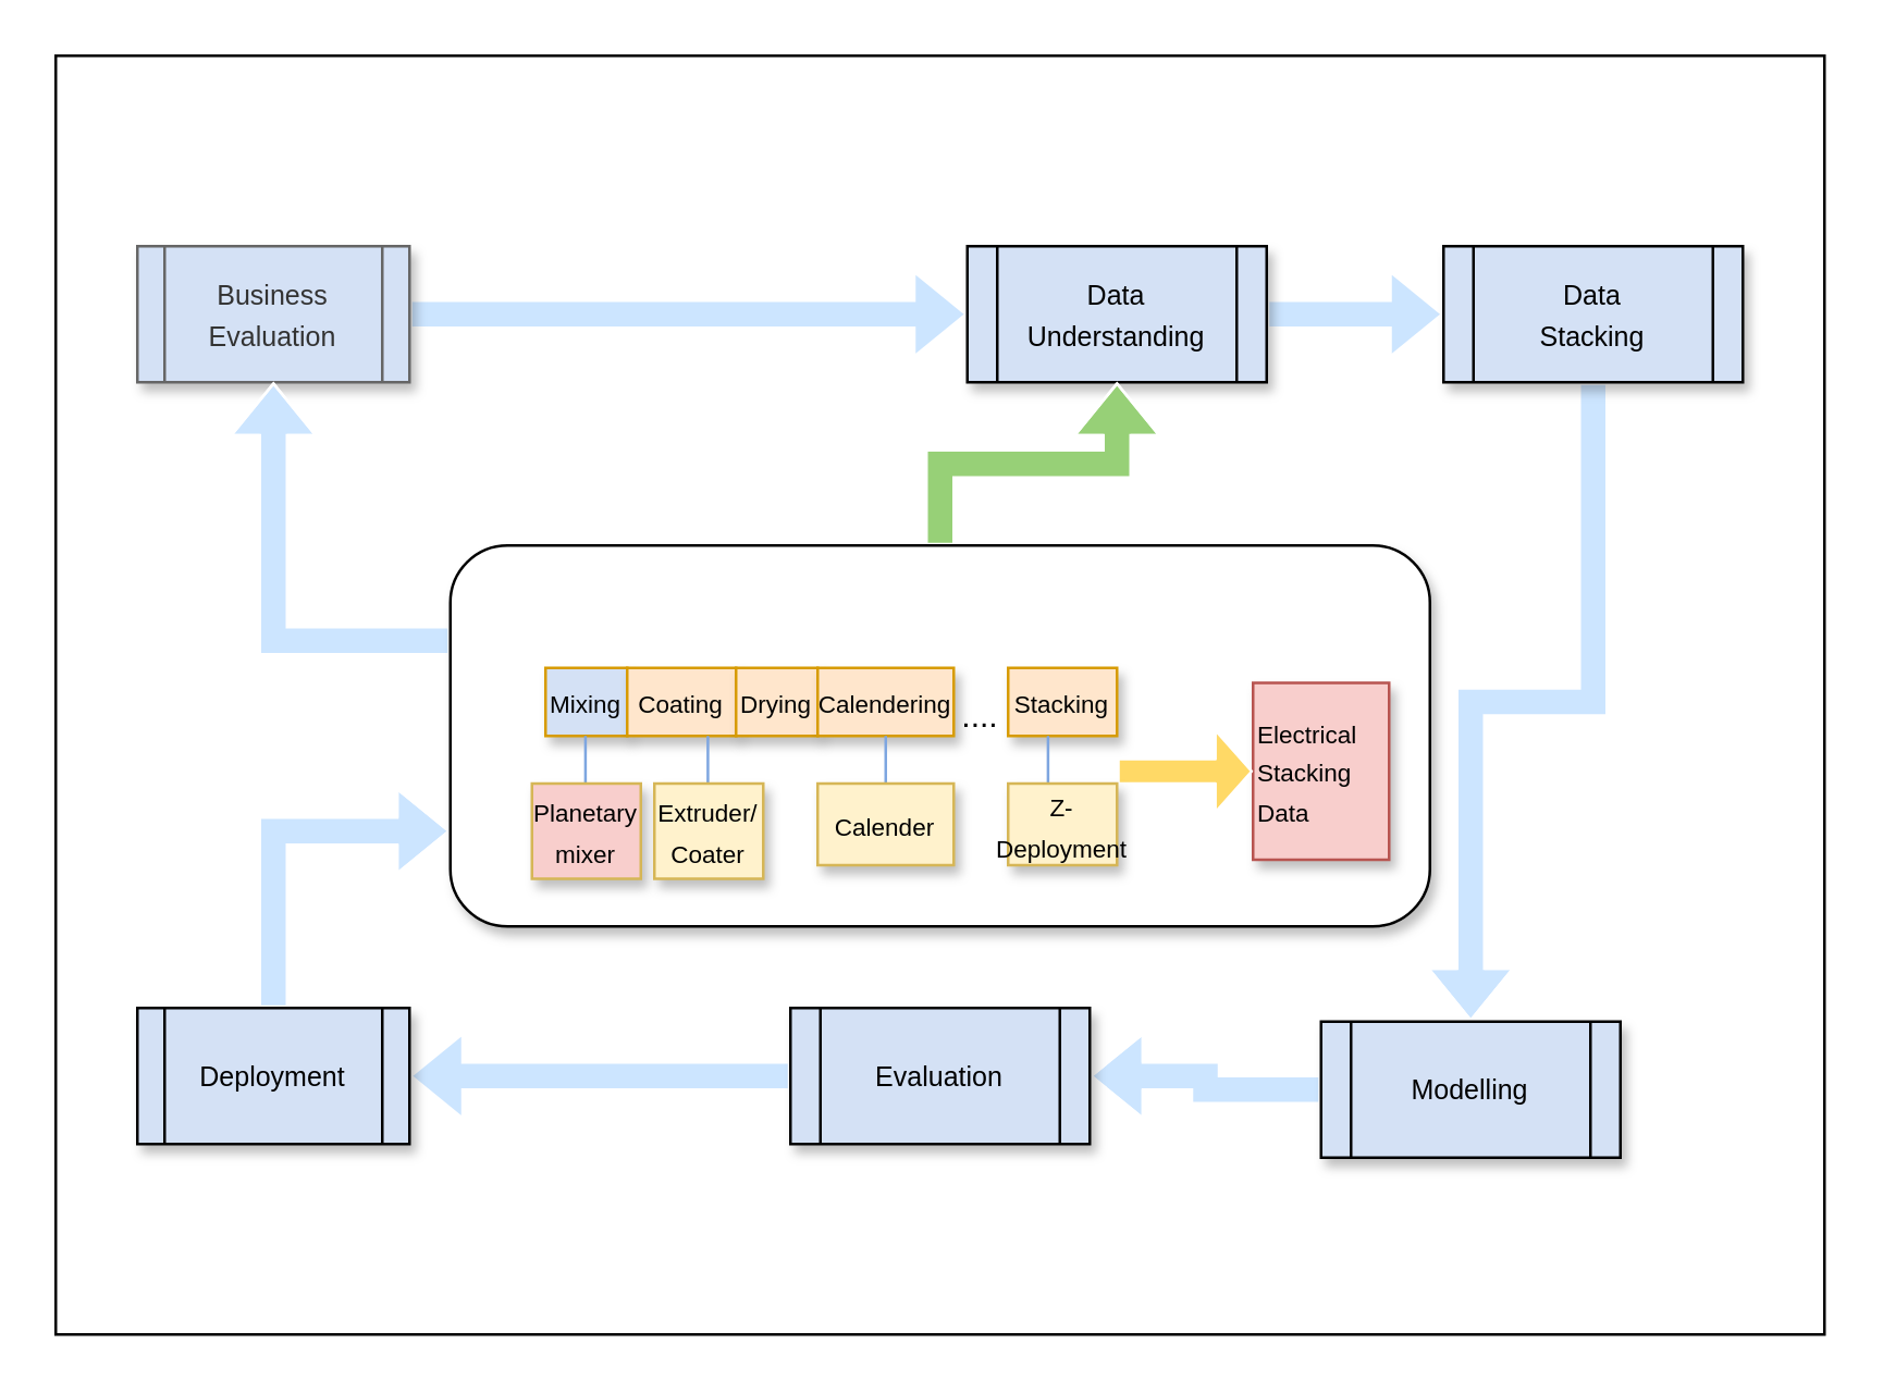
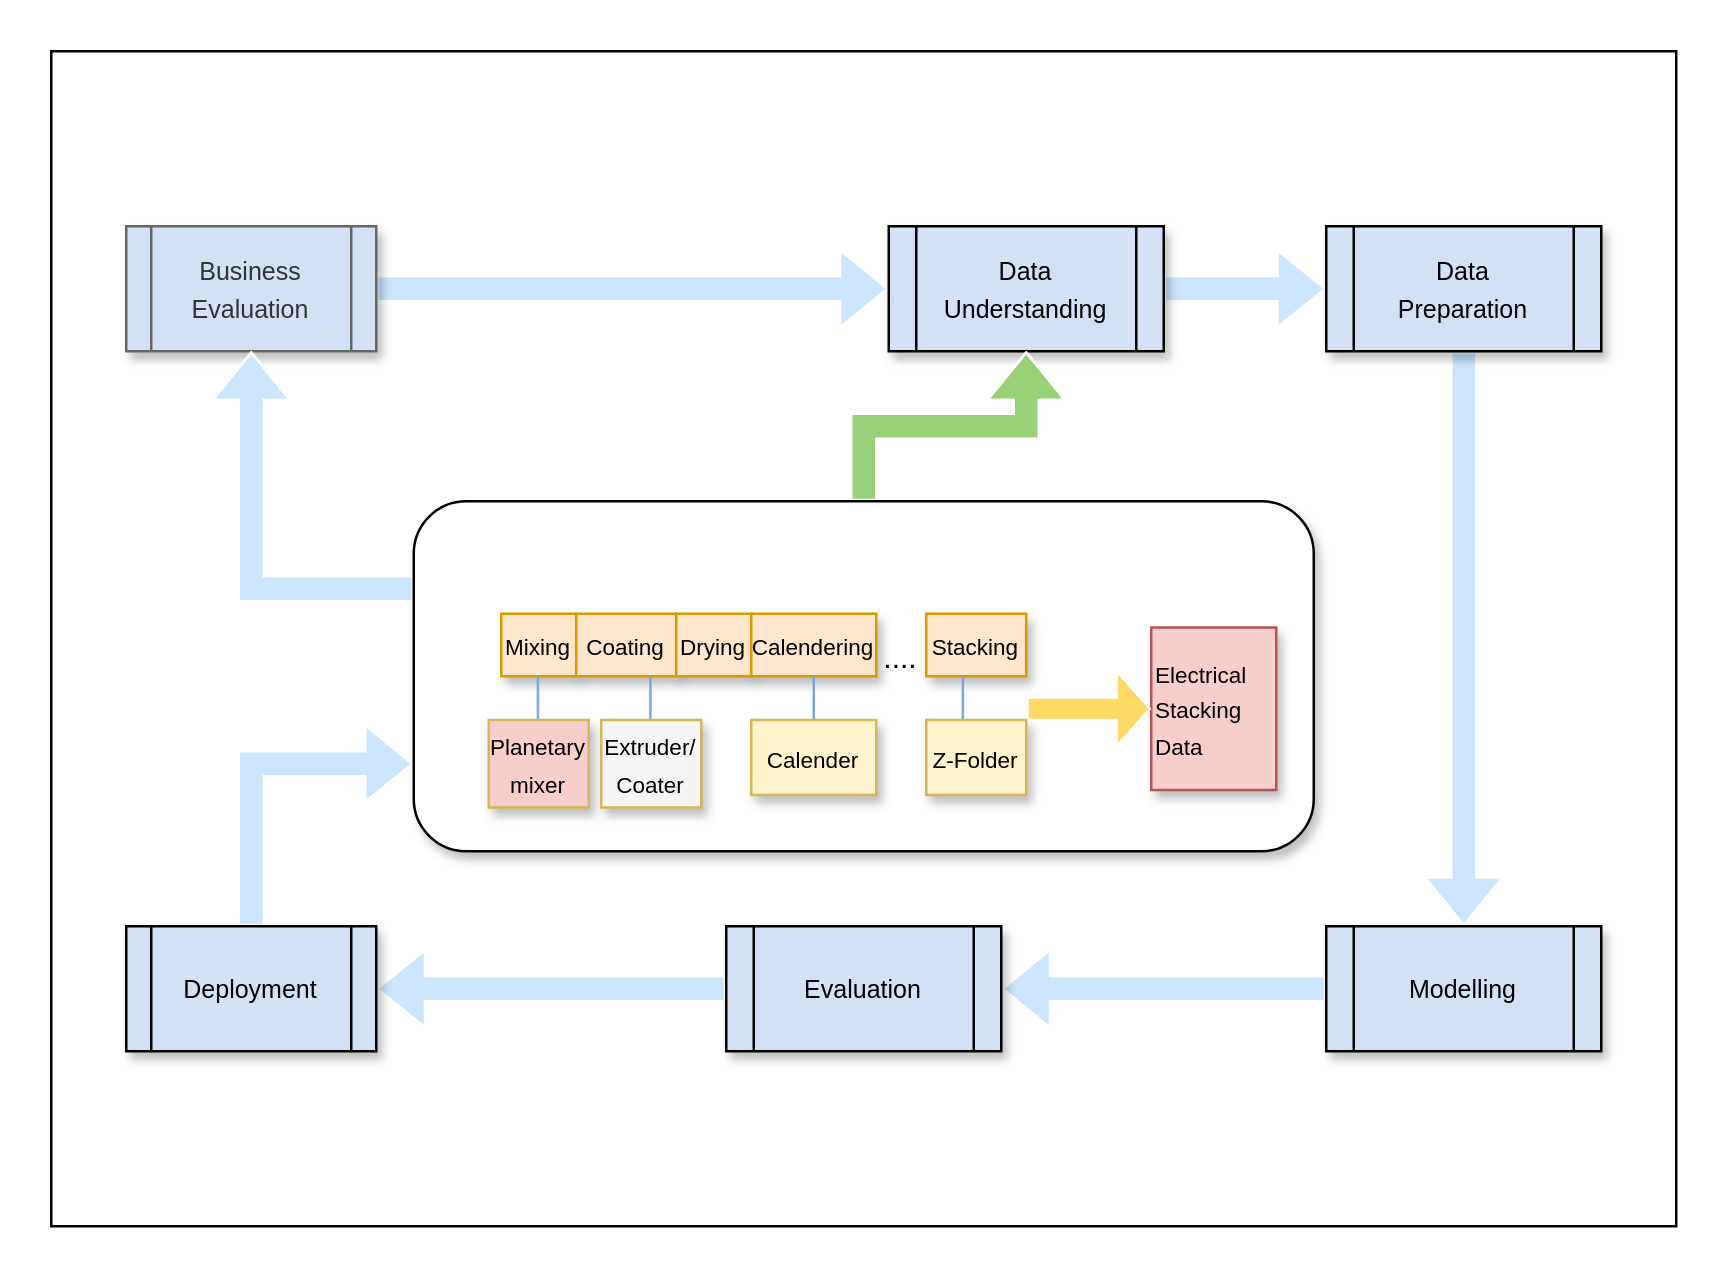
  <mxCell id="0" />
  <mxCell id="1" parent="0" />
  <mxCell id="2" value="" style="rounded=0;whiteSpace=wrap;html=1;" vertex="1" parent="1"><mxGeometry x="20" y="20" width="650" height="470" as="geometry" /></mxCell>
  <mxCell id="3" value="" style="edgeStyle=orthogonalEdgeStyle;rounded=0;orthogonalLoop=1;jettySize=auto;html=1;shape=flexArrow;fillColor=#CCE5FF;strokeColor=#FFFFFF;" edge="1" parent="1" source="4" target="6"><mxGeometry relative="1" as="geometry" /></mxCell>
  <mxCell id="4" value="&lt;font style=&quot;font-size: 10px&quot;&gt;Business Evaluation&lt;/font&gt;" style="shape=process;whiteSpace=wrap;html=1;backgroundOutline=1;fillColor=#D4E1F5;strokeColor=#666666;fontColor=#333333;shadow=1;" vertex="1" parent="1"><mxGeometry x="50" y="90" width="100" height="50" as="geometry" /></mxCell>
  <mxCell id="5" value="" style="edgeStyle=orthogonalEdgeStyle;rounded=0;orthogonalLoop=1;jettySize=auto;html=1;shape=flexArrow;fillColor=#CCE5FF;strokeColor=#FFFFFF;" edge="1" parent="1" source="6" target="8"><mxGeometry relative="1" as="geometry" /></mxCell>
  <mxCell id="6" value="&lt;font style=&quot;font-size: 10px&quot;&gt;Data Understanding&lt;/font&gt;" style="shape=process;whiteSpace=wrap;html=1;backgroundOutline=1;fillColor=#D4E1F5;shadow=1;" vertex="1" parent="1"><mxGeometry x="355" y="90" width="110" height="50" as="geometry" /></mxCell>
  <mxCell id="7" value="" style="edgeStyle=orthogonalEdgeStyle;rounded=0;orthogonalLoop=1;jettySize=auto;html=1;shape=flexArrow;fillColor=#CCE5FF;strokeColor=#FFFFFF;" edge="1" parent="1" source="8" target="10"><mxGeometry relative="1" as="geometry" /></mxCell>
- <mxCell id="8" value="&lt;font style=&quot;font-size: 10px&quot;&gt;Data&lt;br&gt;Stacking&lt;/font&gt;" style="shape=process;whiteSpace=wrap;html=1;backgroundOutline=1;fillColor=#D4E1F5;shadow=1;" vertex="1" parent="1"><mxGeometry x="530" y="90" width="110" height="50" as="geometry" /></mxCell>
+ <mxCell id="8" value="&lt;font style=&quot;font-size: 10px&quot;&gt;Data&lt;br&gt;Preparation&lt;/font&gt;" style="shape=process;whiteSpace=wrap;html=1;backgroundOutline=1;fillColor=#D4E1F5;shadow=1;" vertex="1" parent="1"><mxGeometry x="530" y="90" width="110" height="50" as="geometry" /></mxCell>
  <mxCell id="9" value="" style="edgeStyle=orthogonalEdgeStyle;rounded=0;orthogonalLoop=1;jettySize=auto;html=1;shape=flexArrow;strokeColor=#FFFFFF;fillColor=#CCE5FF;" edge="1" parent="1" source="10" target="12"><mxGeometry relative="1" as="geometry" /></mxCell>
- <mxCell id="10" value="&lt;font style=&quot;font-size: 10px&quot;&gt;Modelling&lt;/font&gt;" style="shape=process;whiteSpace=wrap;html=1;backgroundOutline=1;fillColor=#D4E1F5;shadow=1;" vertex="1" parent="1"><mxGeometry x="485" y="375" width="110" height="50" as="geometry" /></mxCell>
+ <mxCell id="10" value="&lt;font style=&quot;font-size: 10px&quot;&gt;Modelling&lt;/font&gt;" style="shape=process;whiteSpace=wrap;html=1;backgroundOutline=1;fillColor=#D4E1F5;shadow=1;" vertex="1" parent="1"><mxGeometry x="530" y="370" width="110" height="50" as="geometry" /></mxCell>
  <mxCell id="11" value="" style="edgeStyle=orthogonalEdgeStyle;rounded=0;orthogonalLoop=1;jettySize=auto;html=1;shape=flexArrow;strokeColor=#FFFFFF;strokeWidth=1;fillColor=#CCE5FF;" edge="1" parent="1" source="12" target="14"><mxGeometry relative="1" as="geometry" /></mxCell>
  <mxCell id="12" value="&lt;font style=&quot;font-size: 10px&quot;&gt;Evaluation&lt;/font&gt;" style="shape=process;whiteSpace=wrap;html=1;backgroundOutline=1;fillColor=#D4E1F5;shadow=1;" vertex="1" parent="1"><mxGeometry x="290" y="370" width="110" height="50" as="geometry" /></mxCell>
  <mxCell id="13" style="edgeStyle=orthogonalEdgeStyle;shape=flexArrow;rounded=0;orthogonalLoop=1;jettySize=auto;html=1;exitX=0.5;exitY=0;exitDx=0;exitDy=0;entryX=0;entryY=0.75;entryDx=0;entryDy=0;strokeColor=#FFFFFF;strokeWidth=1;fillColor=#CCE5FF;" edge="1" parent="1" source="14" target="17"><mxGeometry relative="1" as="geometry" /></mxCell>
  <mxCell id="14" value="&lt;font style=&quot;font-size: 10px&quot;&gt;Deployment&lt;/font&gt;" style="shape=process;whiteSpace=wrap;html=1;backgroundOutline=1;fillColor=#D4E1F5;shadow=1;" vertex="1" parent="1"><mxGeometry x="50" y="370" width="100" height="50" as="geometry" /></mxCell>
  <mxCell id="15" value="" style="edgeStyle=orthogonalEdgeStyle;shape=flexArrow;rounded=0;orthogonalLoop=1;jettySize=auto;html=1;strokeColor=#FFFFFF;strokeWidth=1;fillColor=#97D077;" edge="1" parent="1" source="17" target="6"><mxGeometry relative="1" as="geometry" /></mxCell>
  <mxCell id="16" style="edgeStyle=orthogonalEdgeStyle;shape=flexArrow;rounded=0;orthogonalLoop=1;jettySize=auto;html=1;exitX=0;exitY=0.25;exitDx=0;exitDy=0;entryX=0.5;entryY=1;entryDx=0;entryDy=0;strokeColor=#FFFFFF;strokeWidth=1;endSize=6;startSize=6;fillColor=#CCE5FF;" edge="1" parent="1" source="17" target="4"><mxGeometry relative="1" as="geometry" /></mxCell>
  <mxCell id="17" value="" style="rounded=1;whiteSpace=wrap;html=1;shadow=1;" vertex="1" parent="1"><mxGeometry x="165" y="200" width="360" height="140" as="geometry" /></mxCell>
- <mxCell id="18" value="&lt;font style=&quot;font-size: 9px&quot;&gt;Mixing&lt;/font&gt;" style="rounded=0;whiteSpace=wrap;html=1;shadow=1;fillColor=#d4e1f5;strokeColor=#d79b00;" vertex="1" parent="1"><mxGeometry x="200" y="245" width="30" height="25" as="geometry" /></mxCell>
+ <mxCell id="18" value="&lt;font style=&quot;font-size: 9px&quot;&gt;Mixing&lt;/font&gt;" style="rounded=0;whiteSpace=wrap;html=1;shadow=1;fillColor=#ffe6cc;strokeColor=#d79b00;" vertex="1" parent="1"><mxGeometry x="200" y="245" width="30" height="25" as="geometry" /></mxCell>
  <mxCell id="19" value="&lt;font style=&quot;font-size: 9px&quot;&gt;Coating&lt;br&gt;&lt;/font&gt;" style="rounded=0;whiteSpace=wrap;html=1;shadow=1;fillColor=#ffe6cc;strokeColor=#d79b00;" vertex="1" parent="1"><mxGeometry x="230" y="245" width="40" height="25" as="geometry" /></mxCell>
  <mxCell id="20" value="&lt;font style=&quot;font-size: 9px&quot;&gt;Drying&lt;br&gt;&lt;/font&gt;" style="rounded=0;whiteSpace=wrap;html=1;shadow=1;fillColor=#ffe6cc;strokeColor=#d79b00;" vertex="1" parent="1"><mxGeometry x="270" y="245" width="30" height="25" as="geometry" /></mxCell>
  <mxCell id="21" value="&lt;font style=&quot;font-size: 9px&quot;&gt;Calendering&lt;br&gt;&lt;/font&gt;" style="rounded=0;whiteSpace=wrap;html=1;shadow=1;fillColor=#ffe6cc;strokeColor=#d79b00;" vertex="1" parent="1"><mxGeometry x="300" y="245" width="50" height="25" as="geometry" /></mxCell>
  <mxCell id="22" value="&lt;font style=&quot;font-size: 9px&quot;&gt;Stacking&lt;br&gt;&lt;/font&gt;" style="rounded=0;whiteSpace=wrap;html=1;shadow=1;fillColor=#ffe6cc;strokeColor=#d79b00;" vertex="1" parent="1"><mxGeometry x="370" y="245" width="40" height="25" as="geometry" /></mxCell>
  <mxCell id="23" value="&lt;font style=&quot;font-size: 9px&quot;&gt;Electrical Stacking Data&lt;/font&gt;" style="text;html=1;strokeColor=#b85450;fillColor=#f8cecc;align=left;verticalAlign=middle;whiteSpace=wrap;rounded=0;shadow=1;" vertex="1" parent="1"><mxGeometry x="460" y="250.5" width="50" height="65" as="geometry" /></mxCell>
  <mxCell id="24" value="" style="shape=flexArrow;endArrow=classic;html=1;strokeColor=#FFFFFF;strokeWidth=1;width=9;endSize=4.11;entryX=0;entryY=0.5;entryDx=0;entryDy=0;fillColor=#FFD966;" edge="1" parent="1" target="23"><mxGeometry width="50" height="50" relative="1" as="geometry"><mxPoint x="410" y="283" as="sourcePoint" /><mxPoint x="460" y="278" as="targetPoint" /></mxGeometry></mxCell>
  <mxCell id="25" value="" style="endArrow=none;html=1;strokeColor=#7EA6E0;strokeWidth=1;fillColor=#FFD966;entryX=0.5;entryY=1;entryDx=0;entryDy=0;" edge="1" parent="1" target="21"><mxGeometry width="50" height="50" relative="1" as="geometry"><mxPoint x="325" y="290" as="sourcePoint" /><mxPoint x="380" y="260" as="targetPoint" /></mxGeometry></mxCell>
  <mxCell id="26" value="&lt;font style=&quot;font-size: 9px&quot;&gt;Calender&lt;br&gt;&lt;/font&gt;" style="rounded=0;whiteSpace=wrap;html=1;shadow=1;fillColor=#fff2cc;strokeColor=#d6b656;" vertex="1" parent="1"><mxGeometry x="300" y="287.5" width="50" height="30" as="geometry" /></mxCell>
  <mxCell id="27" value="" style="endArrow=none;html=1;strokeColor=#7EA6E0;strokeWidth=1;fillColor=#FFD966;entryX=0.5;entryY=1;entryDx=0;entryDy=0;" edge="1" parent="1"><mxGeometry width="50" height="50" relative="1" as="geometry"><mxPoint x="384.66" y="290" as="sourcePoint" /><mxPoint x="384.66" y="270" as="targetPoint" /></mxGeometry></mxCell>
- <mxCell id="28" value="&lt;font style=&quot;font-size: 9px&quot;&gt;Z-Deployment&lt;br&gt;&lt;/font&gt;" style="rounded=0;whiteSpace=wrap;html=1;shadow=1;fillColor=#fff2cc;strokeColor=#d6b656;" vertex="1" parent="1"><mxGeometry x="370" y="287.5" width="40" height="30" as="geometry" /></mxCell>
+ <mxCell id="28" value="&lt;font style=&quot;font-size: 9px&quot;&gt;Z-Folder&lt;br&gt;&lt;/font&gt;" style="rounded=0;whiteSpace=wrap;html=1;shadow=1;fillColor=#fff2cc;strokeColor=#d6b656;" vertex="1" parent="1"><mxGeometry x="370" y="287.5" width="40" height="30" as="geometry" /></mxCell>
  <mxCell id="29" value="" style="endArrow=none;html=1;strokeColor=#7EA6E0;strokeWidth=1;fillColor=#FFD966;entryX=0.5;entryY=1;entryDx=0;entryDy=0;" edge="1" parent="1"><mxGeometry width="50" height="50" relative="1" as="geometry"><mxPoint x="259.66" y="290" as="sourcePoint" /><mxPoint x="259.66" y="270" as="targetPoint" /></mxGeometry></mxCell>
  <mxCell id="30" value="" style="endArrow=none;html=1;strokeColor=#7EA6E0;strokeWidth=1;fillColor=#FFD966;entryX=0.5;entryY=1;entryDx=0;entryDy=0;" edge="1" parent="1"><mxGeometry width="50" height="50" relative="1" as="geometry"><mxPoint x="214.66" y="290" as="sourcePoint" /><mxPoint x="214.66" y="270" as="targetPoint" /></mxGeometry></mxCell>
  <mxCell id="31" value="&lt;span style=&quot;font-size: 9px&quot;&gt;Planetary mixer&lt;/span&gt;" style="rounded=0;whiteSpace=wrap;html=1;shadow=1;fillColor=#f8cecc;strokeColor=#d6b656;" vertex="1" parent="1"><mxGeometry x="195" y="287.5" width="40" height="35" as="geometry" /></mxCell>
- <mxCell id="32" value="&lt;font style=&quot;font-size: 9px&quot;&gt;Extruder/ Coater&lt;br&gt;&lt;/font&gt;" style="rounded=0;whiteSpace=wrap;html=1;shadow=1;fillColor=#fff2cc;strokeColor=#d6b656;" vertex="1" parent="1"><mxGeometry x="240" y="287.5" width="40" height="35" as="geometry" /></mxCell>
+ <mxCell id="32" value="&lt;font style=&quot;font-size: 9px&quot;&gt;Extruder/ Coater&lt;br&gt;&lt;/font&gt;" style="rounded=0;whiteSpace=wrap;html=1;shadow=1;fillColor=#f5f5f5;strokeColor=#d6b656;" vertex="1" parent="1"><mxGeometry x="240" y="287.5" width="40" height="35" as="geometry" /></mxCell>
  <mxCell id="33" value="...." style="text;html=1;strokeColor=none;fillColor=none;align=center;verticalAlign=middle;whiteSpace=wrap;rounded=0;shadow=1;" vertex="1" parent="1"><mxGeometry x="340" y="253" width="40" height="20" as="geometry" /></mxCell>
